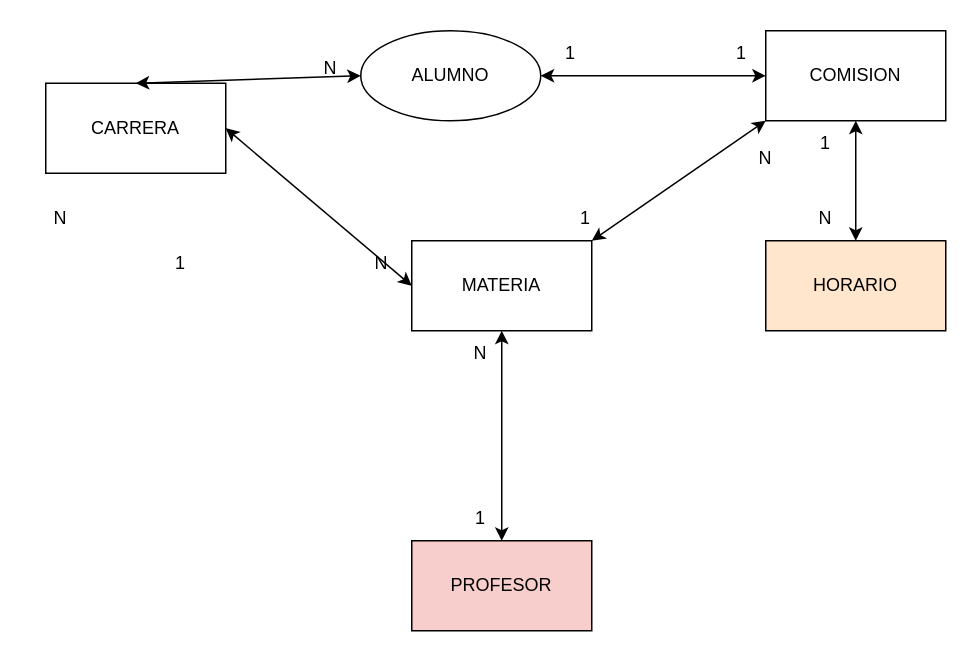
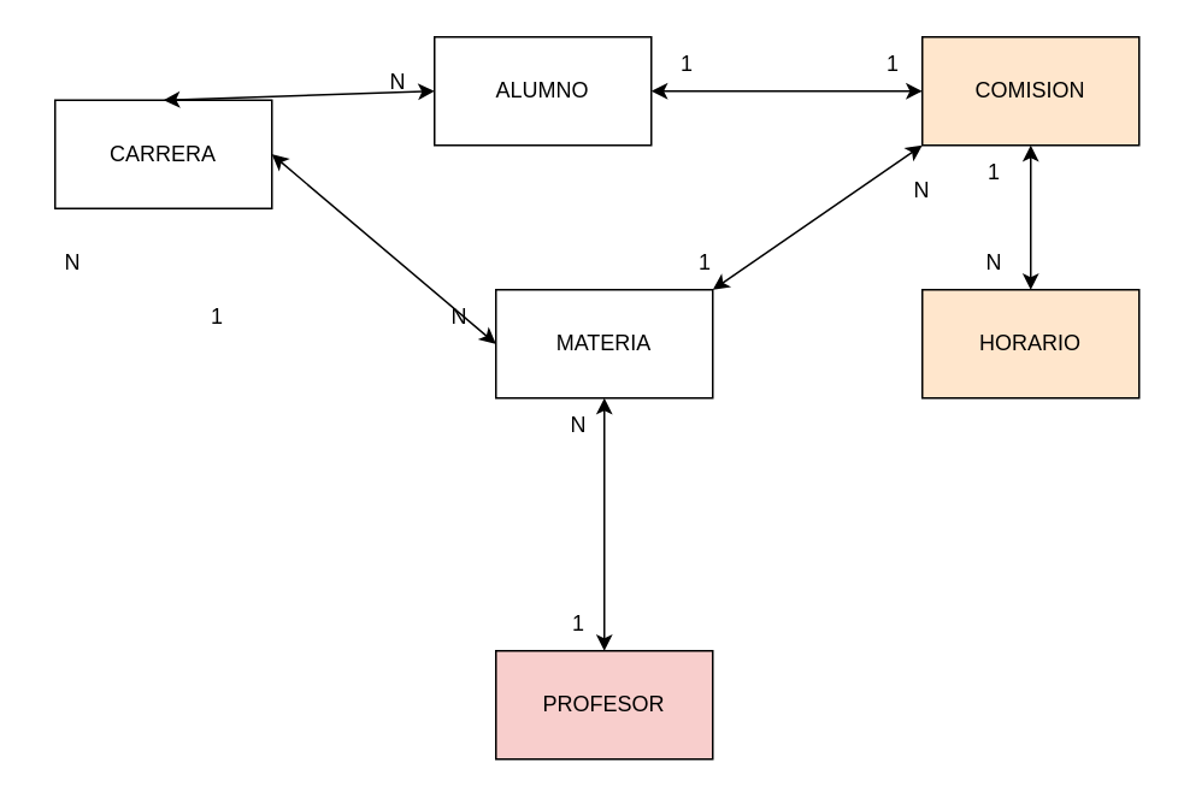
  <mxCell id="0" />
  <mxCell id="1" parent="0" />
- <mxCell id="2" value="&lt;div&gt;ALUMNO&lt;/div&gt;" style="ellipse;whiteSpace=wrap;html=1;" vertex="1" parent="1"><mxGeometry x="240" y="20" width="120" height="60" as="geometry" /></mxCell>
+ <mxCell id="2" value="&lt;div&gt;ALUMNO&lt;/div&gt;" style="rounded=0;whiteSpace=wrap;html=1;" vertex="1" parent="1"><mxGeometry x="240" y="20" width="120" height="60" as="geometry" /></mxCell>
  <mxCell id="3" value="CARRERA" style="rounded=0;whiteSpace=wrap;html=1;" vertex="1" parent="1"><mxGeometry x="30" y="55" width="120" height="60" as="geometry" /></mxCell>
  <mxCell id="4" value="&lt;div&gt;MATERIA&lt;/div&gt;" style="rounded=0;whiteSpace=wrap;html=1;" vertex="1" parent="1"><mxGeometry x="274" y="160" width="120" height="60" as="geometry" /></mxCell>
  <mxCell id="5" value="" style="endArrow=classic;startArrow=classic;html=1;rounded=0;entryX=0;entryY=0.5;entryDx=0;entryDy=0;exitX=0.5;exitY=0;exitDx=0;exitDy=0;" edge="1" parent="1" source="3" target="2"><mxGeometry width="50" height="50" relative="1" as="geometry"><mxPoint x="260" y="250" as="sourcePoint" /><mxPoint x="310" y="200" as="targetPoint" /></mxGeometry></mxCell>
  <mxCell id="6" value="N" style="text;html=1;strokeColor=none;fillColor=none;align=center;verticalAlign=middle;whiteSpace=wrap;rounded=0;" vertex="1" parent="1"><mxGeometry x="20" y="130" width="40" height="30" as="geometry" /></mxCell>
  <mxCell id="7" value="N" style="text;html=1;strokeColor=none;fillColor=none;align=center;verticalAlign=middle;whiteSpace=wrap;rounded=0;" vertex="1" parent="1"><mxGeometry x="200" y="30" width="40" height="30" as="geometry" /></mxCell>
  <mxCell id="8" value="" style="endArrow=classic;startArrow=classic;html=1;rounded=0;exitX=1;exitY=0.5;exitDx=0;exitDy=0;entryX=0;entryY=0.5;entryDx=0;entryDy=0;" edge="1" parent="1" source="3" target="4"><mxGeometry width="50" height="50" relative="1" as="geometry"><mxPoint x="260" y="250" as="sourcePoint" /><mxPoint x="310" y="200" as="targetPoint" /></mxGeometry></mxCell>
  <mxCell id="9" value="N" style="text;html=1;strokeColor=none;fillColor=none;align=center;verticalAlign=middle;whiteSpace=wrap;rounded=0;" vertex="1" parent="1"><mxGeometry x="234" y="160" width="40" height="30" as="geometry" /></mxCell>
  <mxCell id="10" value="1" style="text;html=1;strokeColor=none;fillColor=none;align=center;verticalAlign=middle;whiteSpace=wrap;rounded=0;" vertex="1" parent="1"><mxGeometry x="100" y="160" width="40" height="30" as="geometry" /></mxCell>
  <mxCell id="11" value="PROFESOR" style="rounded=0;whiteSpace=wrap;html=1;fillColor=#f8cecc;" vertex="1" parent="1"><mxGeometry x="274" y="360" width="120" height="60" as="geometry" /></mxCell>
  <mxCell id="12" value="" style="endArrow=classic;startArrow=classic;html=1;rounded=0;exitX=0.5;exitY=0;exitDx=0;exitDy=0;entryX=0.5;entryY=1;entryDx=0;entryDy=0;" edge="1" parent="1" source="11" target="4"><mxGeometry width="50" height="50" relative="1" as="geometry"><mxPoint x="260" y="250" as="sourcePoint" /><mxPoint x="310" y="200" as="targetPoint" /></mxGeometry></mxCell>
  <mxCell id="13" value="N" style="text;html=1;strokeColor=none;fillColor=none;align=center;verticalAlign=middle;whiteSpace=wrap;rounded=0;" vertex="1" parent="1"><mxGeometry x="300" y="220" width="40" height="30" as="geometry" /></mxCell>
  <mxCell id="14" value="1" style="text;html=1;strokeColor=none;fillColor=none;align=center;verticalAlign=middle;whiteSpace=wrap;rounded=0;" vertex="1" parent="1"><mxGeometry x="300" y="330" width="40" height="30" as="geometry" /></mxCell>
- <mxCell id="15" value="COMISION" style="rounded=0;whiteSpace=wrap;html=1;" vertex="1" parent="1"><mxGeometry x="510" y="20" width="120" height="60" as="geometry" /></mxCell>
+ <mxCell id="15" value="COMISION" style="rounded=0;whiteSpace=wrap;html=1;fillColor=#ffe6cc;" vertex="1" parent="1"><mxGeometry x="510" y="20" width="120" height="60" as="geometry" /></mxCell>
  <mxCell id="16" value="" style="endArrow=classic;startArrow=classic;html=1;rounded=0;entryX=1;entryY=0.5;entryDx=0;entryDy=0;exitX=0;exitY=0.5;exitDx=0;exitDy=0;" edge="1" parent="1" source="15" target="2"><mxGeometry width="50" height="50" relative="1" as="geometry"><mxPoint x="260" y="300" as="sourcePoint" /><mxPoint x="310" y="250" as="targetPoint" /></mxGeometry></mxCell>
  <mxCell id="17" value="1" style="text;html=1;strokeColor=none;fillColor=none;align=center;verticalAlign=middle;whiteSpace=wrap;rounded=0;" vertex="1" parent="1"><mxGeometry x="360" y="20" width="40" height="30" as="geometry" /></mxCell>
  <mxCell id="18" value="1" style="text;html=1;strokeColor=none;fillColor=none;align=center;verticalAlign=middle;whiteSpace=wrap;rounded=0;" vertex="1" parent="1"><mxGeometry x="474" y="20" width="40" height="30" as="geometry" /></mxCell>
  <mxCell id="19" value="&lt;div&gt;HORARIO&lt;/div&gt;" style="rounded=0;whiteSpace=wrap;html=1;fillColor=#ffe6cc;" vertex="1" parent="1"><mxGeometry x="510" y="160" width="120" height="60" as="geometry" /></mxCell>
  <mxCell id="20" value="" style="endArrow=classic;startArrow=classic;html=1;rounded=0;entryX=0.5;entryY=0;entryDx=0;entryDy=0;exitX=0.5;exitY=1;exitDx=0;exitDy=0;" edge="1" parent="1" source="15" target="19"><mxGeometry width="50" height="50" relative="1" as="geometry"><mxPoint x="260" y="300" as="sourcePoint" /><mxPoint x="310" y="250" as="targetPoint" /></mxGeometry></mxCell>
  <mxCell id="21" value="1" style="text;html=1;strokeColor=none;fillColor=none;align=center;verticalAlign=middle;whiteSpace=wrap;rounded=0;" vertex="1" parent="1"><mxGeometry x="530" y="80" width="40" height="30" as="geometry" /></mxCell>
  <mxCell id="22" value="N" style="text;html=1;strokeColor=none;fillColor=none;align=center;verticalAlign=middle;whiteSpace=wrap;rounded=0;" vertex="1" parent="1"><mxGeometry x="530" y="130" width="40" height="30" as="geometry" /></mxCell>
  <mxCell id="23" value="" style="endArrow=classic;startArrow=classic;html=1;rounded=0;exitX=1;exitY=0;exitDx=0;exitDy=0;entryX=0;entryY=1;entryDx=0;entryDy=0;" edge="1" parent="1" source="4" target="15"><mxGeometry width="50" height="50" relative="1" as="geometry"><mxPoint x="260" y="300" as="sourcePoint" /><mxPoint x="310" y="250" as="targetPoint" /></mxGeometry></mxCell>
  <mxCell id="24" value="1" style="text;html=1;strokeColor=none;fillColor=none;align=center;verticalAlign=middle;whiteSpace=wrap;rounded=0;" vertex="1" parent="1"><mxGeometry x="370" y="130" width="40" height="30" as="geometry" /></mxCell>
  <mxCell id="25" value="N" style="text;html=1;strokeColor=none;fillColor=none;align=center;verticalAlign=middle;whiteSpace=wrap;rounded=0;" vertex="1" parent="1"><mxGeometry x="490" y="90" width="40" height="30" as="geometry" /></mxCell>
